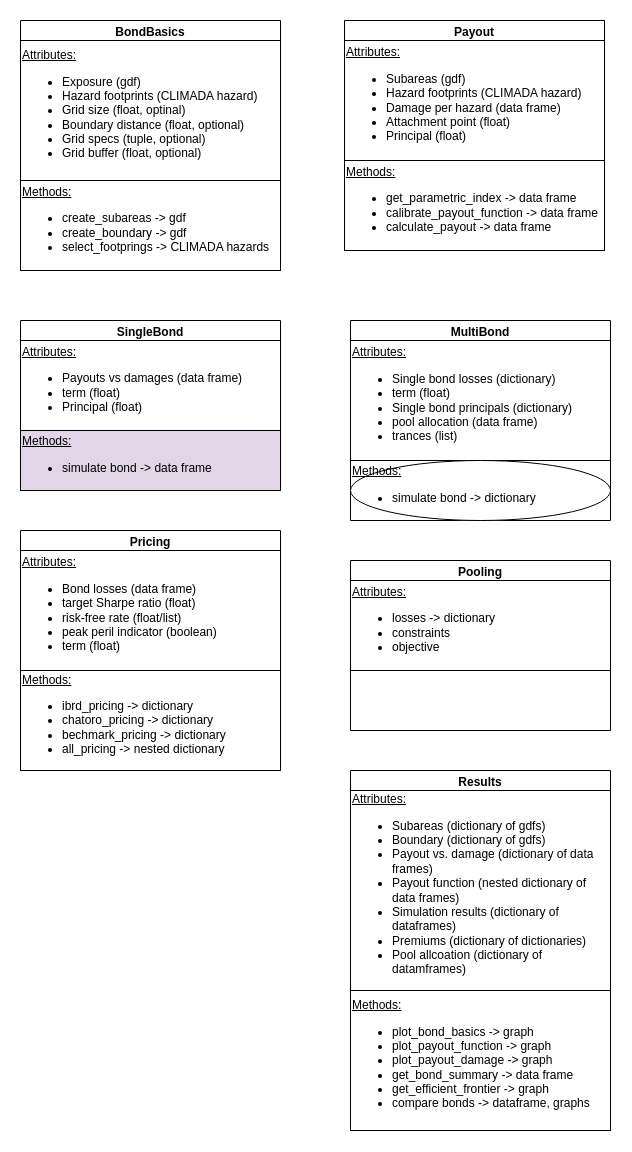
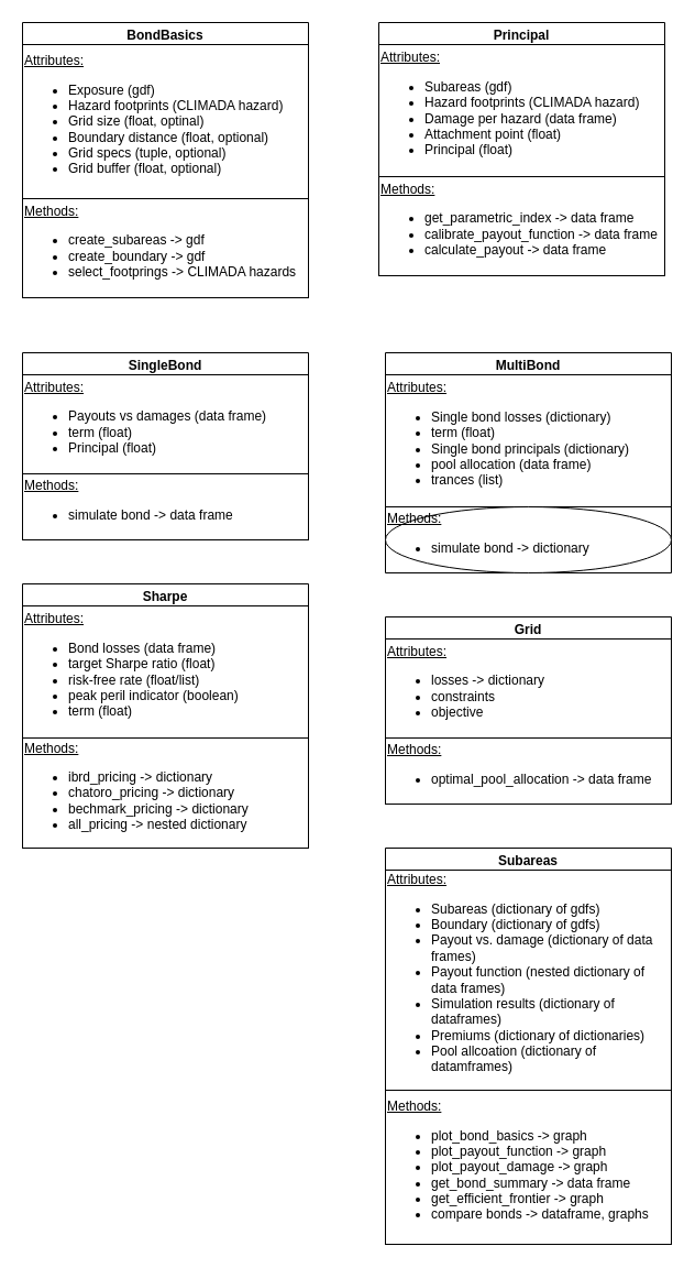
  <mxCell id="0" />
  <mxCell id="1" parent="0" />
  <mxCell id="2" value="BondBasics" style="swimlane;whiteSpace=wrap;html=1;" vertex="1" parent="1"><mxGeometry x="20" y="20" width="260" height="250" as="geometry" /></mxCell>
  <mxCell id="3" value="&lt;u&gt;Attributes:&lt;/u&gt;&lt;div&gt;&lt;ul&gt;&lt;li&gt;Exposure (gdf)&lt;/li&gt;&lt;li&gt;Hazard footprints (CLIMADA hazard)&lt;/li&gt;&lt;li&gt;Grid size (float, optinal)&lt;/li&gt;&lt;li&gt;Boundary distance (float, optional)&lt;/li&gt;&lt;li&gt;Grid specs (tuple, optional)&lt;/li&gt;&lt;li&gt;Grid buffer (float, optional)&lt;/li&gt;&lt;/ul&gt;&lt;/div&gt;" style="whiteSpace=wrap;html=1;align=left;" vertex="1" parent="2"><mxGeometry y="20" width="260" height="140" as="geometry" /></mxCell>
  <mxCell id="4" value="&lt;u&gt;Methods:&lt;/u&gt;&lt;div&gt;&lt;ul&gt;&lt;li&gt;create_subareas -&amp;gt; gdf&lt;/li&gt;&lt;li&gt;create_boundary -&amp;gt; gdf&lt;/li&gt;&lt;li&gt;select_footprings -&amp;gt; CLIMADA hazards&lt;/li&gt;&lt;/ul&gt;&lt;/div&gt;" style="whiteSpace=wrap;html=1;align=left;" vertex="1" parent="2"><mxGeometry y="160" width="260" height="90" as="geometry" /></mxCell>
- <mxCell id="5" value="Payout" style="swimlane;whiteSpace=wrap;html=1;" vertex="1" parent="1"><mxGeometry x="344" y="20" width="260" height="230" as="geometry" /></mxCell>
+ <mxCell id="5" value="Principal" style="swimlane;whiteSpace=wrap;html=1;" vertex="1" parent="1"><mxGeometry x="344" y="20" width="260" height="230" as="geometry" /></mxCell>
  <mxCell id="6" value="&lt;u&gt;Attributes:&lt;/u&gt;&lt;div&gt;&lt;ul&gt;&lt;li&gt;Subareas (gdf)&lt;/li&gt;&lt;li&gt;Hazard footprints (CLIMADA hazard)&lt;/li&gt;&lt;li&gt;Damage per hazard (data frame)&lt;/li&gt;&lt;li&gt;Attachment point (float)&lt;/li&gt;&lt;li&gt;Principal (float)&lt;/li&gt;&lt;/ul&gt;&lt;/div&gt;" style="whiteSpace=wrap;html=1;align=left;" vertex="1" parent="5"><mxGeometry y="20" width="260" height="120" as="geometry" /></mxCell>
  <mxCell id="7" value="&lt;u&gt;Methods:&lt;/u&gt;&lt;div&gt;&lt;ul&gt;&lt;li&gt;get_parametric_index -&amp;gt; data frame&lt;/li&gt;&lt;li&gt;calibrate_payout_function -&amp;gt; data frame&lt;/li&gt;&lt;li&gt;calculate_payout -&amp;gt; data frame&lt;/li&gt;&lt;/ul&gt;&lt;/div&gt;" style="whiteSpace=wrap;html=1;align=left;" vertex="1" parent="5"><mxGeometry y="140" width="260" height="90" as="geometry" /></mxCell>
  <mxCell id="8" value="SingleBond" style="swimlane;whiteSpace=wrap;html=1;" vertex="1" parent="1"><mxGeometry x="20" y="320" width="260" height="170" as="geometry" /></mxCell>
  <mxCell id="9" value="&lt;u&gt;Attributes:&lt;/u&gt;&lt;div&gt;&lt;ul&gt;&lt;li&gt;Payouts vs damages (data frame)&lt;/li&gt;&lt;li&gt;&lt;span style=&quot;background-color: transparent; color: light-dark(rgb(0, 0, 0), rgb(255, 255, 255));&quot;&gt;term (float)&lt;/span&gt;&lt;/li&gt;&lt;li&gt;Principal (float)&lt;/li&gt;&lt;/ul&gt;&lt;/div&gt;" style="whiteSpace=wrap;html=1;align=left;" vertex="1" parent="8"><mxGeometry y="20" width="260" height="90" as="geometry" /></mxCell>
- <mxCell id="10" value="&lt;u&gt;Methods:&lt;/u&gt;&lt;div&gt;&lt;ul&gt;&lt;li&gt;simulate bond -&amp;gt; data frame&lt;/li&gt;&lt;/ul&gt;&lt;/div&gt;" style="whiteSpace=wrap;html=1;align=left;fillColor=#e1d5e7;" vertex="1" parent="8"><mxGeometry y="110" width="260" height="60" as="geometry" /></mxCell>
+ <mxCell id="10" value="&lt;u&gt;Methods:&lt;/u&gt;&lt;div&gt;&lt;ul&gt;&lt;li&gt;simulate bond -&amp;gt; data frame&lt;/li&gt;&lt;/ul&gt;&lt;/div&gt;" style="whiteSpace=wrap;html=1;align=left;" vertex="1" parent="8"><mxGeometry y="110" width="260" height="60" as="geometry" /></mxCell>
  <mxCell id="11" value="MultiBond" style="swimlane;whiteSpace=wrap;html=1;" vertex="1" parent="1"><mxGeometry x="350" y="320" width="260" height="200" as="geometry" /></mxCell>
  <mxCell id="12" value="&lt;u&gt;Attributes:&lt;/u&gt;&lt;div&gt;&lt;ul&gt;&lt;li&gt;Single bond losses (dictionary)&lt;/li&gt;&lt;li&gt;&lt;span style=&quot;background-color: transparent; color: light-dark(rgb(0, 0, 0), rgb(255, 255, 255));&quot;&gt;term (float)&lt;/span&gt;&lt;/li&gt;&lt;li&gt;Single bond principals (dictionary)&lt;/li&gt;&lt;li&gt;pool allocation (data frame)&lt;/li&gt;&lt;li&gt;trances (list)&lt;/li&gt;&lt;/ul&gt;&lt;/div&gt;" style="whiteSpace=wrap;html=1;align=left;" vertex="1" parent="11"><mxGeometry y="20" width="260" height="120" as="geometry" /></mxCell>
  <mxCell id="13" value="&lt;u&gt;Methods:&lt;/u&gt;&lt;div&gt;&lt;ul&gt;&lt;li&gt;simulate bond -&amp;gt; dictionary&lt;/li&gt;&lt;/ul&gt;&lt;/div&gt;" style="ellipse;whiteSpace=wrap;html=1;align=left;" vertex="1" parent="11"><mxGeometry y="140" width="260" height="60" as="geometry" /></mxCell>
- <mxCell id="14" value="Pricing" style="swimlane;whiteSpace=wrap;html=1;" vertex="1" parent="1"><mxGeometry x="20" y="530" width="260" height="240" as="geometry" /></mxCell>
+ <mxCell id="14" value="Sharpe" style="swimlane;whiteSpace=wrap;html=1;" vertex="1" parent="1"><mxGeometry x="20" y="530" width="260" height="240" as="geometry" /></mxCell>
  <mxCell id="15" value="&lt;u&gt;Attributes:&lt;/u&gt;&lt;div&gt;&lt;ul&gt;&lt;li&gt;Bond losses (data frame)&lt;/li&gt;&lt;li&gt;target Sharpe ratio (float)&lt;/li&gt;&lt;li&gt;risk-free rate (float/list)&lt;/li&gt;&lt;li&gt;peak peril indicator (boolean)&lt;/li&gt;&lt;li&gt;term (float)&lt;/li&gt;&lt;/ul&gt;&lt;/div&gt;" style="whiteSpace=wrap;html=1;align=left;" vertex="1" parent="14"><mxGeometry y="20" width="260" height="120" as="geometry" /></mxCell>
  <mxCell id="16" value="&lt;u&gt;Methods:&lt;/u&gt;&lt;div&gt;&lt;ul&gt;&lt;li&gt;ibrd_pricing -&amp;gt;&amp;nbsp;&lt;span style=&quot;caret-color: rgba(0, 0, 0, 0);&quot;&gt;dictionary&lt;/span&gt;&lt;/li&gt;&lt;li&gt;chatoro_pricing -&amp;gt;&amp;nbsp;&lt;span style=&quot;caret-color: rgba(0, 0, 0, 0);&quot;&gt;dictionary&lt;/span&gt;&lt;/li&gt;&lt;li&gt;bechmark_pricing -&amp;gt;&amp;nbsp;&lt;span style=&quot;caret-color: rgba(0, 0, 0, 0);&quot;&gt;dictionary&lt;/span&gt;&lt;/li&gt;&lt;li&gt;all_pricing -&amp;gt; nested&amp;nbsp;&lt;span style=&quot;caret-color: rgba(0, 0, 0, 0);&quot;&gt;dictionary&lt;/span&gt;&lt;/li&gt;&lt;/ul&gt;&lt;/div&gt;" style="whiteSpace=wrap;html=1;align=left;" vertex="1" parent="14"><mxGeometry y="140" width="260" height="100" as="geometry" /></mxCell>
- <mxCell id="17" value="Pooling" style="swimlane;whiteSpace=wrap;html=1;" vertex="1" parent="1"><mxGeometry x="350" y="560" width="260" height="170" as="geometry" /></mxCell>
+ <mxCell id="17" value="Grid" style="swimlane;whiteSpace=wrap;html=1;" vertex="1" parent="1"><mxGeometry x="350" y="560" width="260" height="170" as="geometry" /></mxCell>
  <mxCell id="18" value="&lt;u&gt;Attributes:&lt;/u&gt;&lt;div&gt;&lt;ul&gt;&lt;li&gt;losses -&amp;gt; dictionary&lt;/li&gt;&lt;li&gt;constraints&lt;/li&gt;&lt;li&gt;objective&lt;/li&gt;&lt;/ul&gt;&lt;/div&gt;" style="whiteSpace=wrap;html=1;align=left;" vertex="1" parent="17"><mxGeometry y="20" width="260" height="90" as="geometry" /></mxCell>
- <mxCell id="20" value="Results" style="swimlane;whiteSpace=wrap;html=1;" vertex="1" parent="1"><mxGeometry x="350" y="770" width="260" height="360" as="geometry" /></mxCell>
+ <mxCell id="19" value="&lt;u&gt;Methods:&lt;/u&gt;&lt;div&gt;&lt;ul&gt;&lt;li&gt;optimal_pool_allocation -&amp;gt; data frame&lt;/li&gt;&lt;/ul&gt;&lt;/div&gt;" style="whiteSpace=wrap;html=1;align=left;" vertex="1" parent="17"><mxGeometry y="110" width="260" height="60" as="geometry" /></mxCell>
+ <mxCell id="20" value="Subareas" style="swimlane;whiteSpace=wrap;html=1;" vertex="1" parent="1"><mxGeometry x="350" y="770" width="260" height="360" as="geometry" /></mxCell>
  <mxCell id="21" value="&lt;u&gt;Attributes:&lt;/u&gt;&lt;div&gt;&lt;ul&gt;&lt;li&gt;Subareas (dictionary of gdfs)&lt;/li&gt;&lt;li&gt;Boundary (&lt;span style=&quot;caret-color: rgba(0, 0, 0, 0);&quot;&gt;dictionary of gdfs&lt;/span&gt;)&lt;/li&gt;&lt;li&gt;Payout vs. damage (dictionary of data frames)&lt;/li&gt;&lt;li&gt;Payout function (nested dictionary of data frames)&lt;/li&gt;&lt;li&gt;Simulation results (dictionary of dataframes)&lt;/li&gt;&lt;li&gt;Premiums (dictionary of dictionaries)&lt;/li&gt;&lt;li&gt;Pool allcoation (dictionary of datamframes)&lt;/li&gt;&lt;/ul&gt;&lt;/div&gt;" style="whiteSpace=wrap;html=1;align=left;" vertex="1" parent="20"><mxGeometry y="20" width="260" height="200" as="geometry" /></mxCell>
  <mxCell id="22" value="&lt;u&gt;Methods:&lt;/u&gt;&lt;div&gt;&lt;ul&gt;&lt;li&gt;plot_bond_basics -&amp;gt; graph&lt;/li&gt;&lt;li&gt;plot_payout_function -&amp;gt; graph&lt;/li&gt;&lt;li&gt;plot_payout_damage -&amp;gt; graph&lt;/li&gt;&lt;li&gt;get_bond_summary -&amp;gt; data frame&lt;/li&gt;&lt;li&gt;get_efficient_frontier -&amp;gt; graph&lt;/li&gt;&lt;li&gt;compare bonds -&amp;gt; dataframe, graphs&lt;/li&gt;&lt;/ul&gt;&lt;/div&gt;" style="whiteSpace=wrap;html=1;align=left;" vertex="1" parent="20"><mxGeometry y="220" width="260" height="140" as="geometry" /></mxCell>
